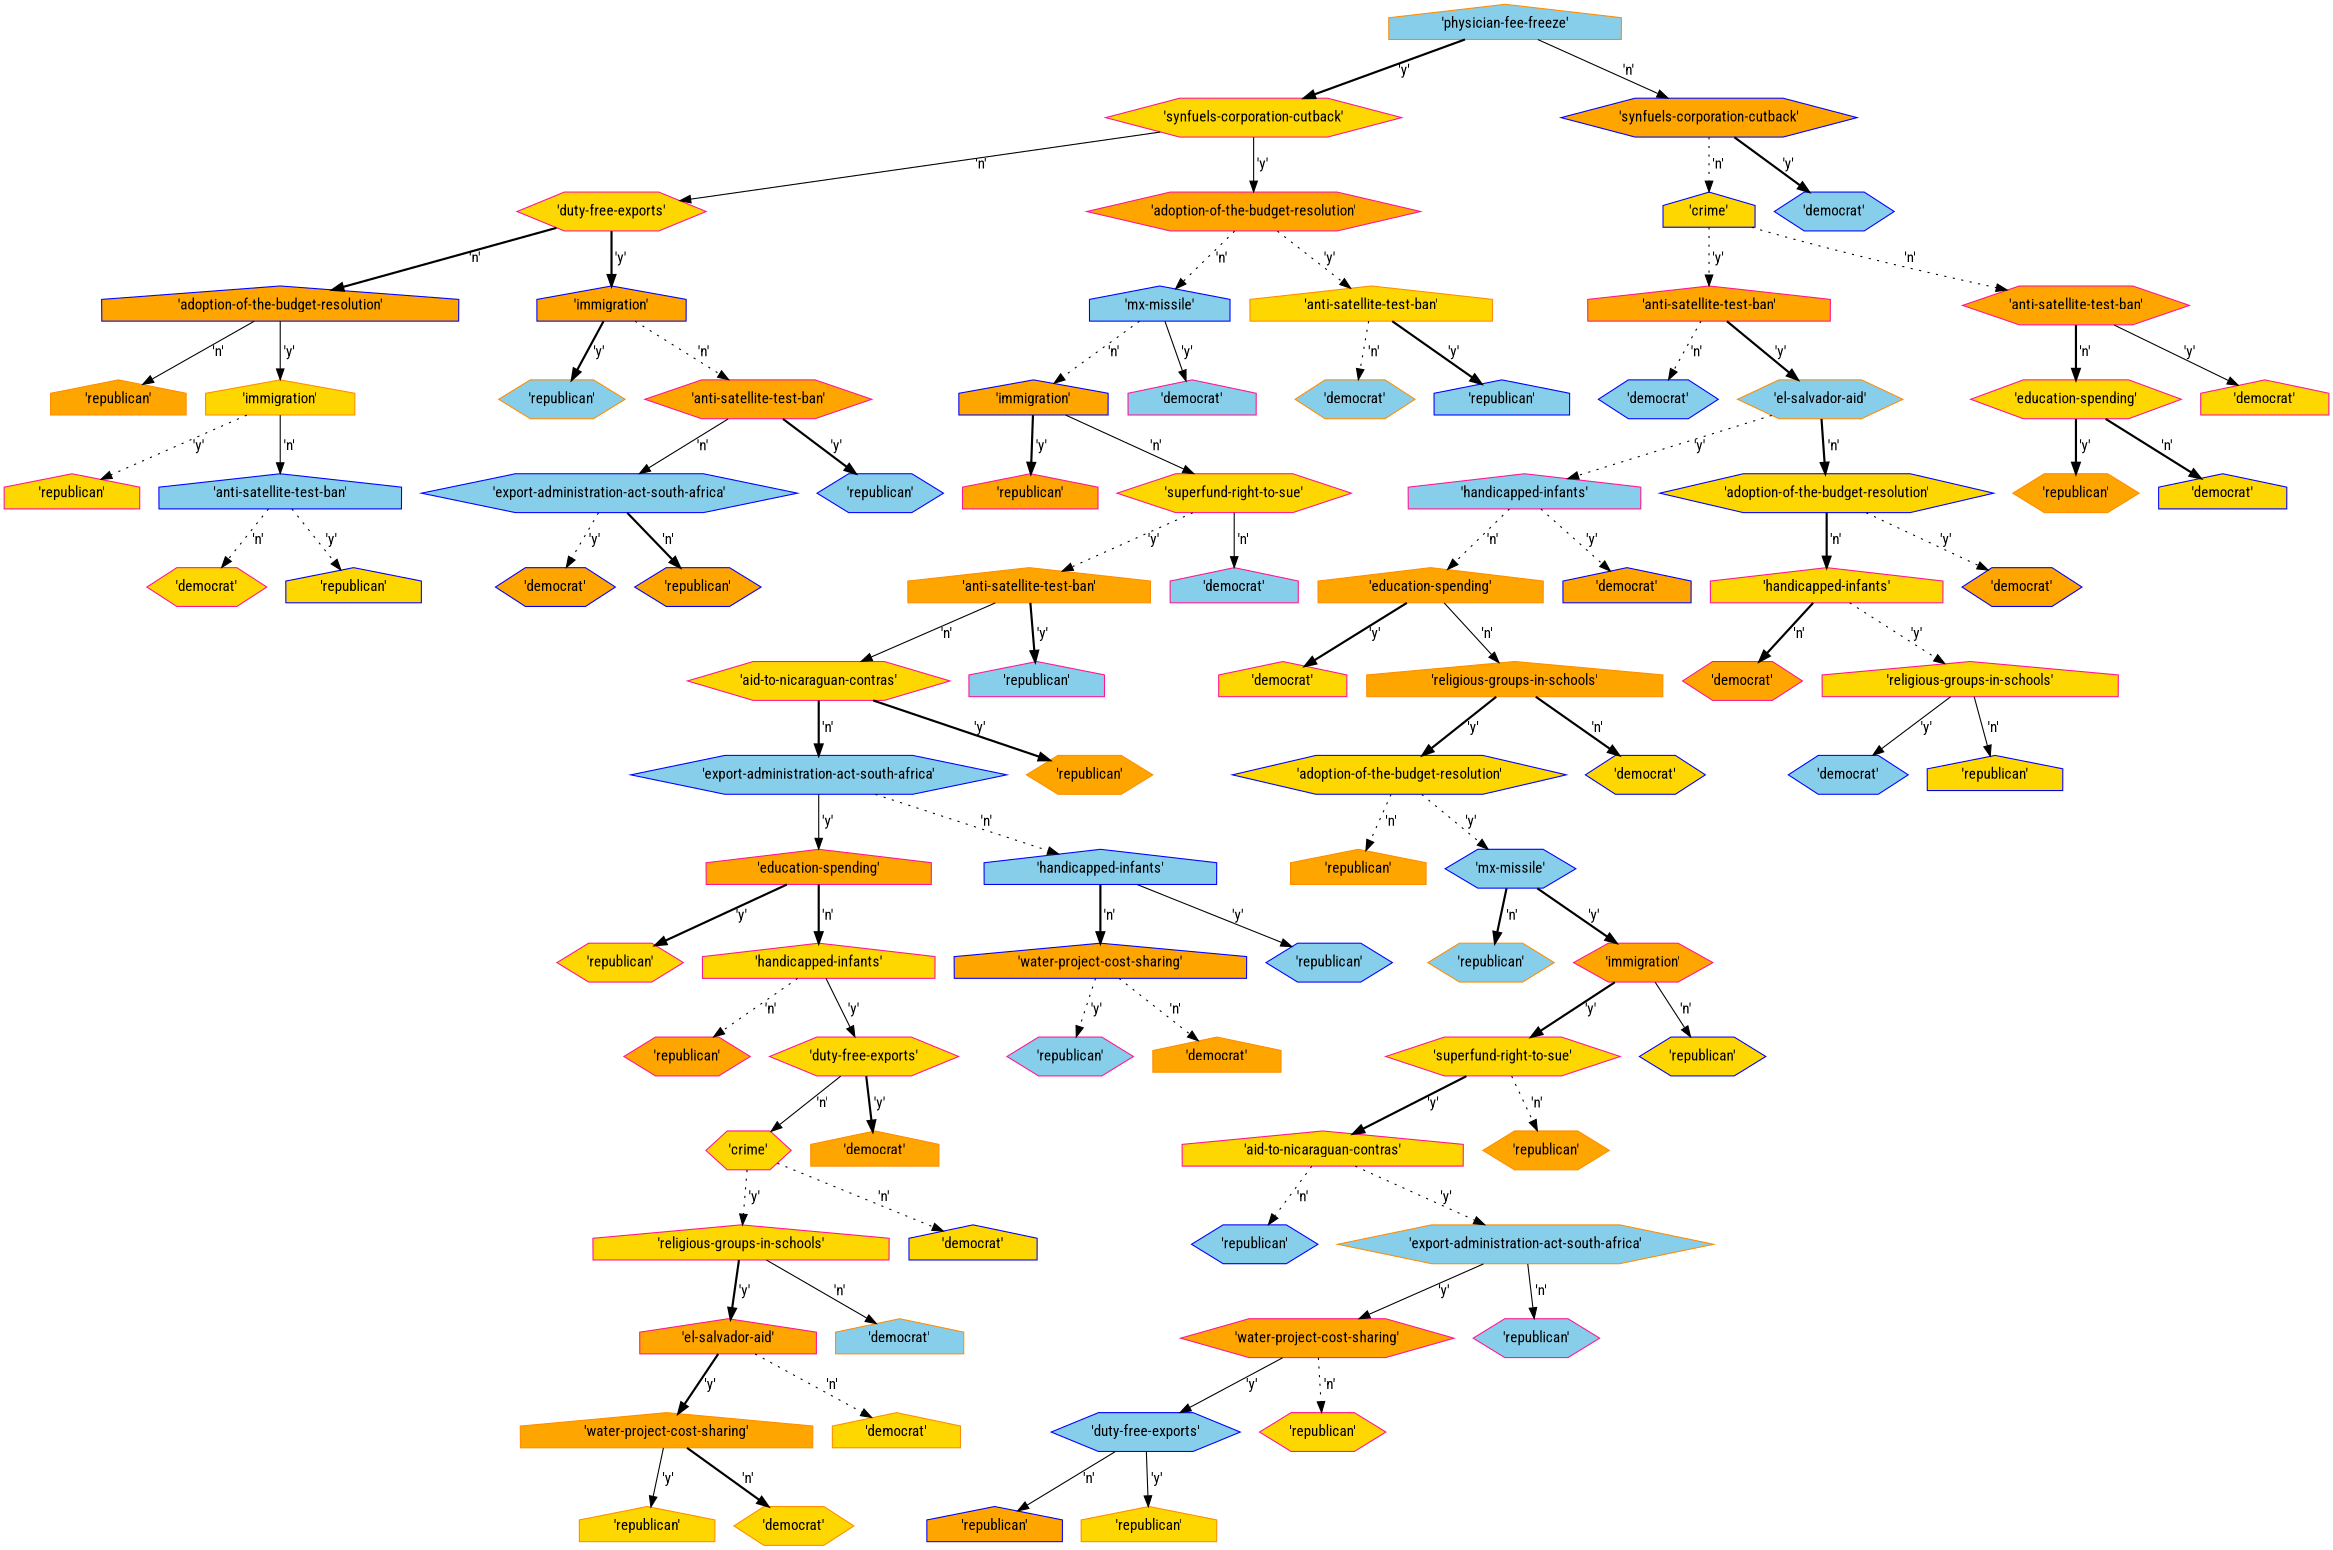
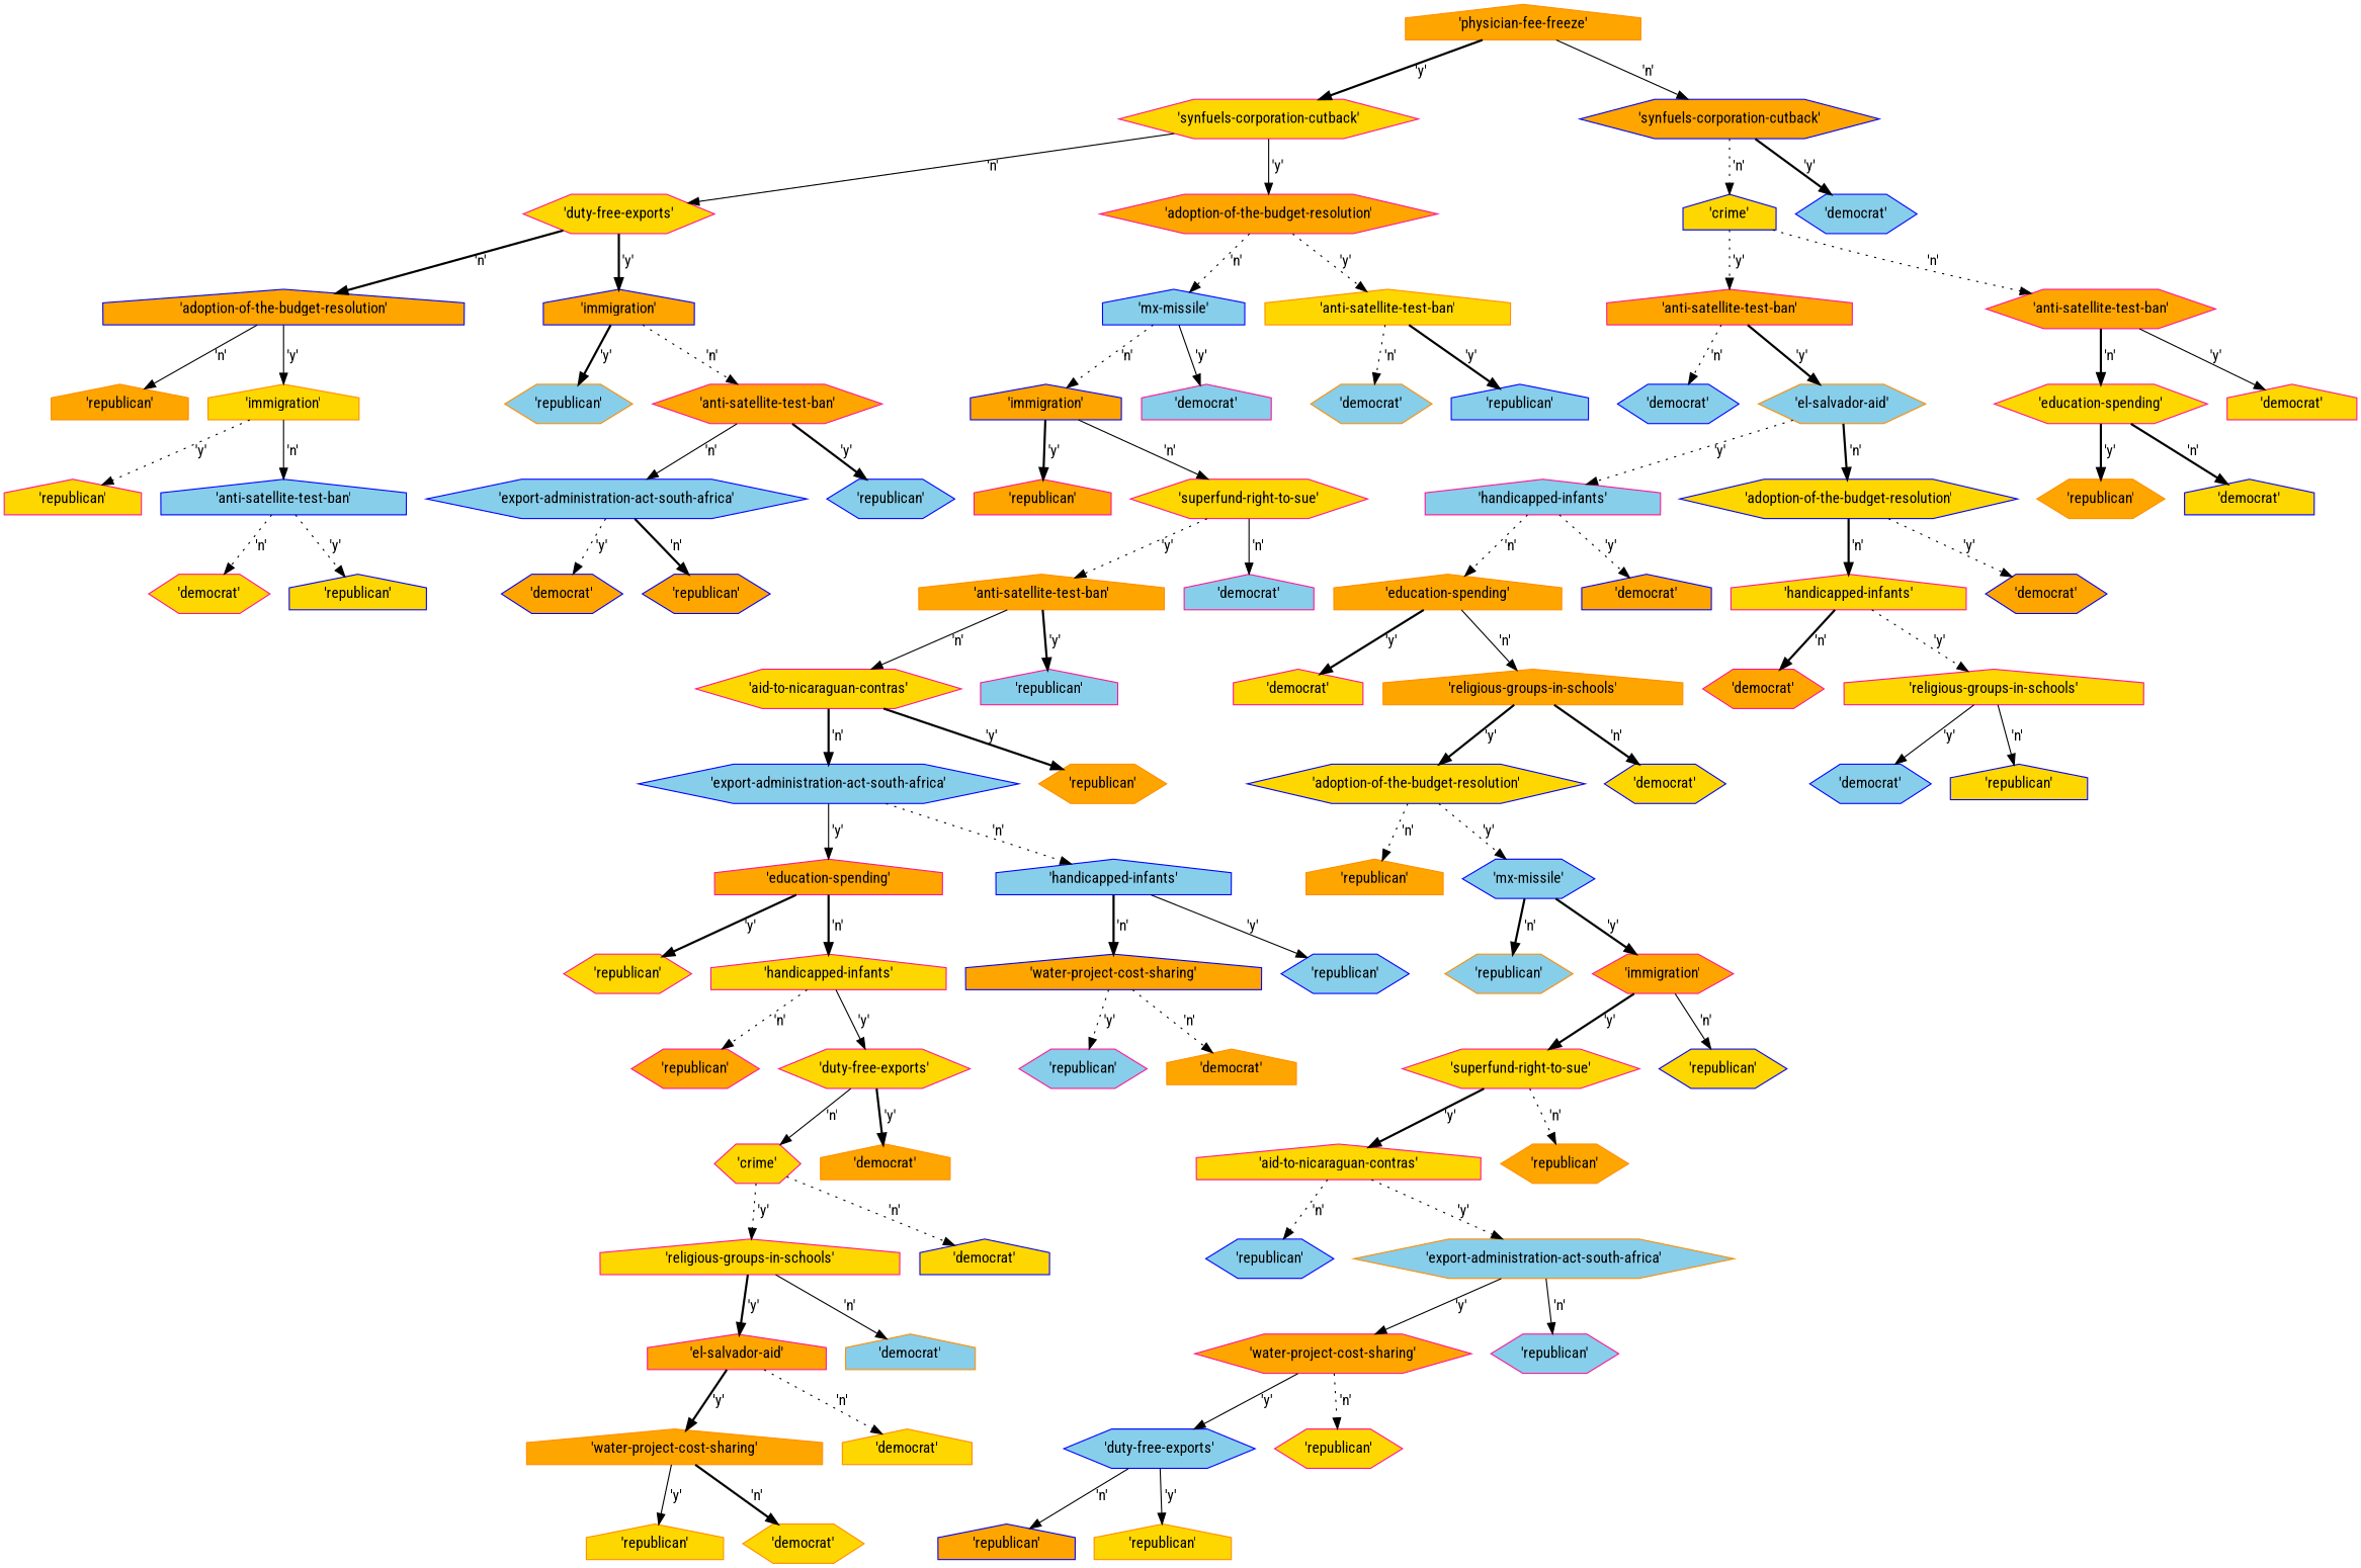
  digraph {
    ordering=out
    fontname="Roboto Condensed"
    node [style=filled fillcolor=gold color=deeppink shape=hexagon fontname="Roboto Condensed"]
    edge [style=bold fontname="Roboto Condensed"]
-   n1 [label="'physician-fee-freeze'" fillcolor=skyblue color=darkorange shape=house]
+   n1 [label="'physician-fee-freeze'" fillcolor=orange color=darkorange shape=house]
    n2 [label="'synfuels-corporation-cutback'"]
    n3 [label="'synfuels-corporation-cutback'" fillcolor=orange color=blue]
    n4 [label="'duty-free-exports'"]
    n5 [label="'adoption-of-the-budget-resolution'" fillcolor=orange]
    n6 [label="'adoption-of-the-budget-resolution'" fillcolor=orange color=blue shape=house]
    n7 [label="'immigration'" fillcolor=orange color=blue shape=house]
    n8 [label="'republican'" fillcolor=orange color=darkorange shape=house]
    n9 [label="'immigration'" color=darkorange shape=house]
    n10 [label="'republican'" shape=house]
    n11 [label="'anti-satellite-test-ban'" fillcolor=skyblue color=blue shape=house]
    n12 [label="'democrat'"]
    n13 [label="'republican'" color=blue shape=house]
    n14 [label="'republican'" fillcolor=skyblue color=darkorange]
    n15 [label="'anti-satellite-test-ban'" fillcolor=orange]
    n16 [label="'export-administration-act-south-africa'" fillcolor=skyblue color=blue]
    n17 [label="'republican'" fillcolor=skyblue color=blue]
    n18 [label="'democrat'" fillcolor=orange color=blue]
    n19 [label="'republican'" fillcolor=orange color=blue]
    n20 [label="'mx-missile'" fillcolor=skyblue color=blue shape=house]
    n21 [label="'anti-satellite-test-ban'" color=darkorange shape=house]
    n22 [label="'immigration'" fillcolor=orange color=blue shape=house]
    n23 [label="'democrat'" fillcolor=skyblue shape=house]
    n24 [label="'republican'" fillcolor=orange shape=house]
    n25 [label="'superfund-right-to-sue'"]
    n26 [label="'anti-satellite-test-ban'" fillcolor=orange color=darkorange shape=house]
    n27 [label="'democrat'" fillcolor=skyblue shape=house]
    n28 [label="'aid-to-nicaraguan-contras'"]
    n29 [label="'republican'" fillcolor=skyblue shape=house]
    n30 [label="'export-administration-act-south-africa'" fillcolor=skyblue color=blue]
    n31 [label="'republican'" fillcolor=orange color=darkorange]
    n32 [label="'education-spending'" fillcolor=orange shape=house]
    n33 [label="'handicapped-infants'" fillcolor=skyblue color=blue shape=house]
    n34 [label="'republican'"]
    n35 [label="'handicapped-infants'" shape=house]
    n36 [label="'republican'" fillcolor=orange]
    n37 [label="'duty-free-exports'"]
    n38 [label="'crime'"]
    n39 [label="'democrat'" fillcolor=orange color=darkorange shape=house]
    n40 [label="'religious-groups-in-schools'" shape=house]
    n41 [label="'democrat'" color=blue shape=house]
    n42 [label="'el-salvador-aid'" fillcolor=orange shape=house]
    n43 [label="'democrat'" fillcolor=skyblue color=darkorange shape=house]
    n44 [label="'water-project-cost-sharing'" fillcolor=orange color=darkorange shape=house]
    n45 [label="'democrat'" color=darkorange shape=house]
    n46 [label="'republican'" color=darkorange shape=house]
    n47 [label="'democrat'" color=darkorange]
    n48 [label="'water-project-cost-sharing'" fillcolor=orange color=blue shape=house]
    n49 [label="'republican'" fillcolor=skyblue color=blue]
    n50 [label="'republican'" fillcolor=skyblue]
    n51 [label="'democrat'" fillcolor=orange color=darkorange shape=house]
    n52 [label="'democrat'" fillcolor=skyblue color=darkorange]
    n53 [label="'republican'" fillcolor=skyblue color=blue shape=house]
    n54 [label="'crime'" color=blue shape=house]
    n55 [label="'democrat'" fillcolor=skyblue color=blue]
    n56 [label="'anti-satellite-test-ban'" fillcolor=orange shape=house]
    n57 [label="'anti-satellite-test-ban'" fillcolor=orange]
    n58 [label="'democrat'" fillcolor=skyblue color=blue]
    n59 [label="'el-salvador-aid'" fillcolor=skyblue color=darkorange]
    n60 [label="'handicapped-infants'" fillcolor=skyblue shape=house]
    n61 [label="'adoption-of-the-budget-resolution'" color=blue]
    n62 [label="'education-spending'" fillcolor=orange color=darkorange shape=house]
    n63 [label="'democrat'" fillcolor=orange color=blue shape=house]
    n64 [label="'democrat'" shape=house]
    n65 [label="'religious-groups-in-schools'" fillcolor=orange color=darkorange shape=house]
    n66 [label="'adoption-of-the-budget-resolution'" color=blue]
    n67 [label="'democrat'" color=blue]
    n68 [label="'republican'" fillcolor=orange color=darkorange shape=house]
    n69 [label="'mx-missile'" fillcolor=skyblue color=blue]
    n70 [label="'republican'" fillcolor=skyblue color=darkorange]
    n71 [label="'immigration'" fillcolor=orange]
    n72 [label="'superfund-right-to-sue'"]
    n73 [label="'republican'" color=blue]
    n74 [label="'aid-to-nicaraguan-contras'" shape=house]
    n75 [label="'republican'" fillcolor=orange color=darkorange]
    n76 [label="'republican'" fillcolor=skyblue color=blue]
    n77 [label="'export-administration-act-south-africa'" fillcolor=skyblue color=darkorange]
    n78 [label="'water-project-cost-sharing'" fillcolor=orange]
    n79 [label="'republican'" fillcolor=skyblue]
    n80 [label="'duty-free-exports'" fillcolor=skyblue color=blue]
    n81 [label="'republican'"]
    n82 [label="'republican'" fillcolor=orange color=blue shape=house]
    n83 [label="'republican'" color=darkorange shape=house]
    n84 [label="'handicapped-infants'" shape=house]
    n85 [label="'democrat'" fillcolor=orange color=blue]
    n86 [label="'democrat'" fillcolor=orange]
    n87 [label="'religious-groups-in-schools'" shape=house]
    n88 [label="'democrat'" fillcolor=skyblue color=blue]
    n89 [label="'republican'" color=blue shape=house]
    n90 [label="'education-spending'"]
    n91 [label="'democrat'" shape=house]
    n92 [label="'republican'" fillcolor=orange color=darkorange]
    n93 [label="'democrat'" color=blue shape=house]
    n1 -> n2 [label=" 'y'"]
    n1 -> n3 [label=" 'n'" style=solid]
    n2 -> n4 [label=" 'n'" style=solid]
    n2 -> n5 [label=" 'y'" style=solid]
    n3 -> n54 [label=" 'n'" style=dotted]
    n3 -> n55 [label=" 'y'"]
    n4 -> n6 [label=" 'n'"]
    n4 -> n7 [label=" 'y'"]
    n5 -> n20 [label=" 'n'" style=dotted]
    n5 -> n21 [label=" 'y'" style=dotted]
    n6 -> n8 [label=" 'n'" style=solid]
    n6 -> n9 [label=" 'y'" style=solid]
    n7 -> n14 [label=" 'y'"]
    n7 -> n15 [label=" 'n'" style=dotted]
    n9 -> n10 [label=" 'y'" style=dotted]
    n9 -> n11 [label=" 'n'" style=solid]
    n11 -> n12 [label=" 'n'" style=dotted]
    n11 -> n13 [label=" 'y'" style=dotted]
    n15 -> n16 [label=" 'n'" style=solid]
    n15 -> n17 [label=" 'y'"]
    n16 -> n18 [label=" 'y'" style=dotted]
    n16 -> n19 [label=" 'n'"]
    n20 -> n22 [label=" 'n'" style=dotted]
    n20 -> n23 [label=" 'y'" style=solid]
    n21 -> n52 [label=" 'n'" style=dotted]
    n21 -> n53 [label=" 'y'"]
    n22 -> n24 [label=" 'y'"]
    n22 -> n25 [label=" 'n'" style=solid]
    n25 -> n26 [label=" 'y'" style=dotted]
    n25 -> n27 [label=" 'n'" style=solid]
    n26 -> n28 [label=" 'n'" style=solid]
    n26 -> n29 [label=" 'y'"]
    n28 -> n30 [label=" 'n'"]
    n28 -> n31 [label=" 'y'"]
    n30 -> n32 [label=" 'y'" style=solid]
    n30 -> n33 [label=" 'n'" style=dotted]
    n32 -> n34 [label=" 'y'"]
    n32 -> n35 [label=" 'n'"]
    n33 -> n48 [label=" 'n'"]
    n33 -> n49 [label=" 'y'" style=solid]
    n35 -> n36 [label=" 'n'" style=dotted]
    n35 -> n37 [label=" 'y'" style=solid]
    n37 -> n38 [label=" 'n'" style=solid]
    n37 -> n39 [label=" 'y'"]
    n38 -> n40 [label=" 'y'" style=dotted]
    n38 -> n41 [label=" 'n'" style=dotted]
    n40 -> n42 [label=" 'y'"]
    n40 -> n43 [label=" 'n'" style=solid]
    n42 -> n44 [label=" 'y'"]
    n42 -> n45 [label=" 'n'" style=dotted]
    n44 -> n46 [label=" 'y'" style=solid]
    n44 -> n47 [label=" 'n'"]
    n48 -> n50 [label=" 'y'" style=dotted]
    n48 -> n51 [label=" 'n'" style=dotted]
    n54 -> n56 [label=" 'y'" style=dotted]
    n54 -> n57 [label=" 'n'" style=dotted]
    n56 -> n58 [label=" 'n'" style=dotted]
    n56 -> n59 [label=" 'y'"]
    n57 -> n90 [label=" 'n'"]
    n57 -> n91 [label=" 'y'" style=solid]
    n59 -> n60 [label=" 'y'" style=dotted]
    n59 -> n61 [label=" 'n'"]
    n60 -> n62 [label=" 'n'" style=dotted]
    n60 -> n63 [label=" 'y'" style=dotted]
    n61 -> n84 [label=" 'n'"]
    n61 -> n85 [label=" 'y'" style=dotted]
    n62 -> n64 [label=" 'y'"]
    n62 -> n65 [label=" 'n'" style=solid]
    n65 -> n66 [label=" 'y'"]
    n65 -> n67 [label=" 'n'"]
    n66 -> n68 [label=" 'n'" style=dotted]
    n66 -> n69 [label=" 'y'" style=dotted]
    n69 -> n70 [label=" 'n'"]
    n69 -> n71 [label=" 'y'"]
    n71 -> n72 [label=" 'y'"]
    n71 -> n73 [label=" 'n'" style=solid]
    n72 -> n74 [label=" 'y'"]
    n72 -> n75 [label=" 'n'" style=dotted]
    n74 -> n76 [label=" 'n'" style=dotted]
    n74 -> n77 [label=" 'y'" style=dotted]
    n77 -> n78 [label=" 'y'" style=solid]
    n77 -> n79 [label=" 'n'" style=solid]
    n78 -> n80 [label=" 'y'" style=solid]
    n78 -> n81 [label=" 'n'" style=dotted]
    n80 -> n82 [label=" 'n'" style=solid]
    n80 -> n83 [label=" 'y'" style=solid]
    n84 -> n86 [label=" 'n'"]
    n84 -> n87 [label=" 'y'" style=dotted]
    n87 -> n88 [label=" 'y'" style=solid]
    n87 -> n89 [label=" 'n'" style=solid]
    n90 -> n92 [label=" 'y'"]
    n90 -> n93 [label=" 'n'"]
  }
